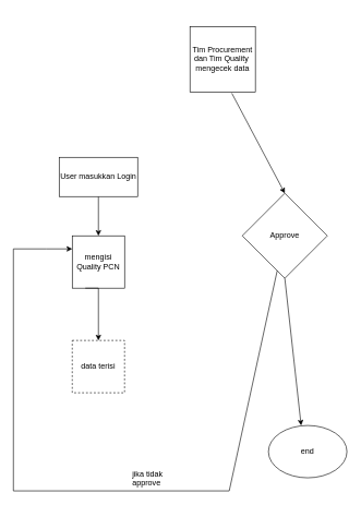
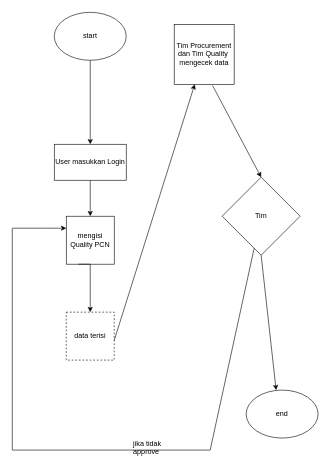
  <mxCell id="0" />
  <mxCell id="1" parent="0" />
+ <mxCell id="2" value="start" style="ellipse;whiteSpace=wrap;html=1;" parent="1" vertex="1"><mxGeometry x="90" y="20" width="120" height="80" as="geometry" /></mxCell>
  <mxCell id="3" value="mengisi Quality PCN" style="whiteSpace=wrap;html=1;aspect=fixed;" parent="1" vertex="1"><mxGeometry x="110" y="360" width="80" height="80" as="geometry" /></mxCell>
  <mxCell id="4" value="" style="endArrow=classic;html=1;rounded=0;exitX=0.5;exitY=0;exitDx=0;exitDy=0;entryX=0.5;entryY=0;entryDx=0;entryDy=0;" parent="1" target="3" edge="1"><mxGeometry width="50" height="50" relative="1" as="geometry"><mxPoint x="150" y="300" as="sourcePoint" /><mxPoint x="410" y="320" as="targetPoint" /></mxGeometry></mxCell>
  <mxCell id="5" value="data terisi" style="whiteSpace=wrap;html=1;aspect=fixed;dashed=1;" parent="1" vertex="1"><mxGeometry x="110" y="520" width="80" height="80" as="geometry" /></mxCell>
  <mxCell id="6" value="" style="endArrow=classic;html=1;rounded=0;exitX=0.25;exitY=1;exitDx=0;exitDy=0;entryX=0.5;entryY=0;entryDx=0;entryDy=0;" parent="1" source="3" target="5" edge="1"><mxGeometry width="50" height="50" relative="1" as="geometry"><mxPoint x="360" y="350" as="sourcePoint" /><mxPoint x="410" y="300" as="targetPoint" /><Array as="points"><mxPoint x="150" y="440" /></Array></mxGeometry></mxCell>
  <mxCell id="7" value="Tim Procurement dan Tim Quality&amp;nbsp;&lt;br&gt;mengecek data" style="whiteSpace=wrap;html=1;aspect=fixed;" parent="1" vertex="1"><mxGeometry x="290" y="40" width="100" height="100" as="geometry" /></mxCell>
+ <mxCell id="8" value="" style="endArrow=classic;html=1;rounded=0;exitX=1;exitY=0.588;exitDx=0;exitDy=0;exitPerimeter=0;" parent="1" source="5" target="7" edge="1"><mxGeometry width="50" height="50" relative="1" as="geometry"><mxPoint x="360" y="340" as="sourcePoint" /><mxPoint x="410" y="290" as="targetPoint" /></mxGeometry></mxCell>
  <mxCell id="9" style="edgeStyle=orthogonalEdgeStyle;rounded=0;orthogonalLoop=1;jettySize=auto;html=1;exitX=0.5;exitY=0;exitDx=0;exitDy=0;" parent="1" edge="1"><mxGeometry relative="1" as="geometry"><mxPoint x="489" y="380" as="sourcePoint" /><mxPoint x="489" y="380" as="targetPoint" /></mxGeometry></mxCell>
- <mxCell id="10" value="Approve" style="rhombus;whiteSpace=wrap;html=1;" parent="1" vertex="1"><mxGeometry x="370" y="295" width="130" height="130" as="geometry" /></mxCell>
+ <mxCell id="10" value="Tim" style="rhombus;whiteSpace=wrap;html=1;" parent="1" vertex="1"><mxGeometry x="370" y="295" width="130" height="130" as="geometry" /></mxCell>
  <mxCell id="11" value="" style="endArrow=classic;html=1;rounded=0;entryX=0;entryY=0.25;entryDx=0;entryDy=0;" parent="1" source="10" target="3" edge="1"><mxGeometry width="50" height="50" relative="1" as="geometry"><mxPoint x="360" y="340" as="sourcePoint" /><mxPoint x="200" y="390" as="targetPoint" /><Array as="points"><mxPoint x="350" y="750" /><mxPoint x="20" y="750" /><mxPoint x="20" y="380" /><mxPoint x="70" y="380" /></Array></mxGeometry></mxCell>
  <mxCell id="12" value="" style="endArrow=classic;html=1;rounded=0;exitX=0.5;exitY=1;exitDx=0;exitDy=0;" parent="1" source="10" edge="1"><mxGeometry width="50" height="50" relative="1" as="geometry"><mxPoint x="360" y="490" as="sourcePoint" /><mxPoint x="460" y="650" as="targetPoint" /></mxGeometry></mxCell>
  <mxCell id="13" value="end" style="ellipse;whiteSpace=wrap;html=1;" parent="1" vertex="1"><mxGeometry x="410" y="650" width="120" height="80" as="geometry" /></mxCell>
  <mxCell id="14" value="User masukkan Login" style="rounded=0;whiteSpace=wrap;html=1;" vertex="1" parent="1"><mxGeometry x="90" y="240" width="120" height="60" as="geometry" /></mxCell>
- <mxCell id="16" value="jika tidak approve" style="text;whiteSpace=wrap;html=1;" vertex="1" parent="1"><mxGeometry x="200" y="710" width="50" height="40" as="geometry" /></mxCell>
+ <mxCell id="15" value="" style="endArrow=classic;html=1;rounded=0;exitX=0.5;exitY=1;exitDx=0;exitDy=0;entryX=0.5;entryY=0;entryDx=0;entryDy=0;" edge="1" parent="1" source="2" target="14"><mxGeometry width="50" height="50" relative="1" as="geometry"><mxPoint x="150" y="180" as="sourcePoint" /><mxPoint x="200" y="130" as="targetPoint" /></mxGeometry></mxCell>
+ <mxCell id="16" value="jika tidak approve" style="text;whiteSpace=wrap;html=1;" vertex="1" parent="1"><mxGeometry x="220" y="725" width="50" height="40" as="geometry" /></mxCell>
  <mxCell id="17" value="" style="endArrow=classic;html=1;rounded=0;exitX=0.64;exitY=1.02;exitDx=0;exitDy=0;exitPerimeter=0;entryX=0.5;entryY=0;entryDx=0;entryDy=0;" edge="1" parent="1" source="7" target="10"><mxGeometry width="50" height="50" relative="1" as="geometry"><mxPoint x="360" y="380" as="sourcePoint" /><mxPoint x="455.593" y="230" as="targetPoint" /></mxGeometry></mxCell>
